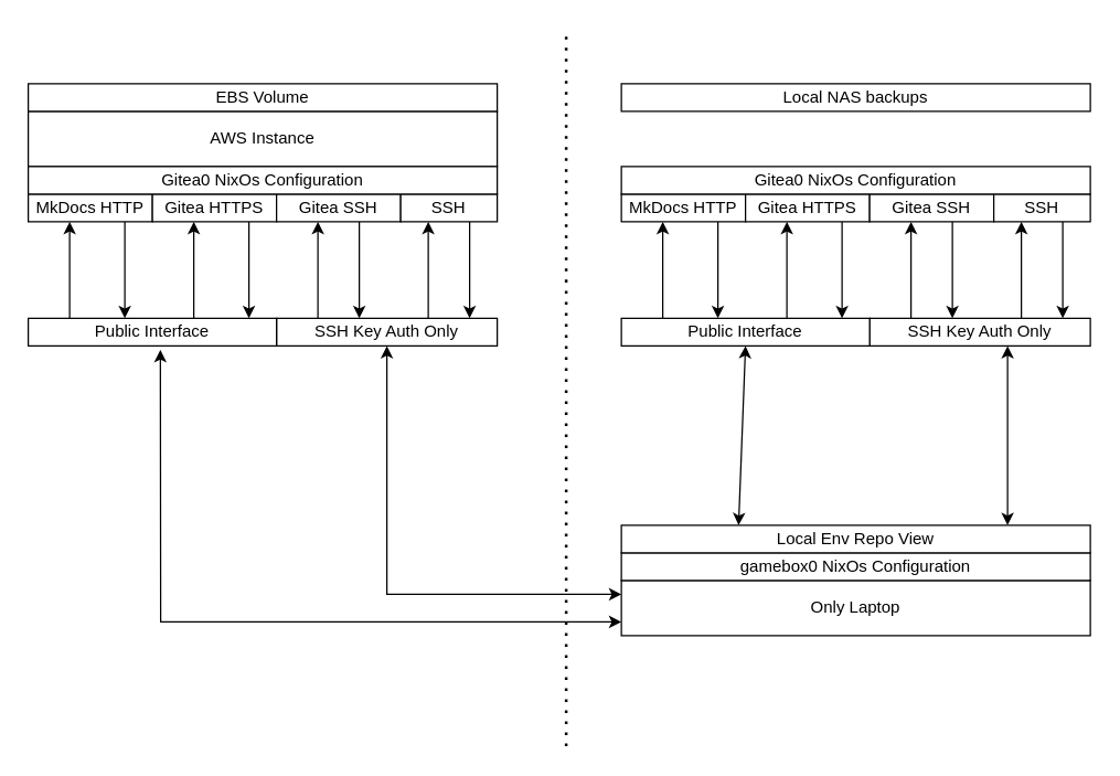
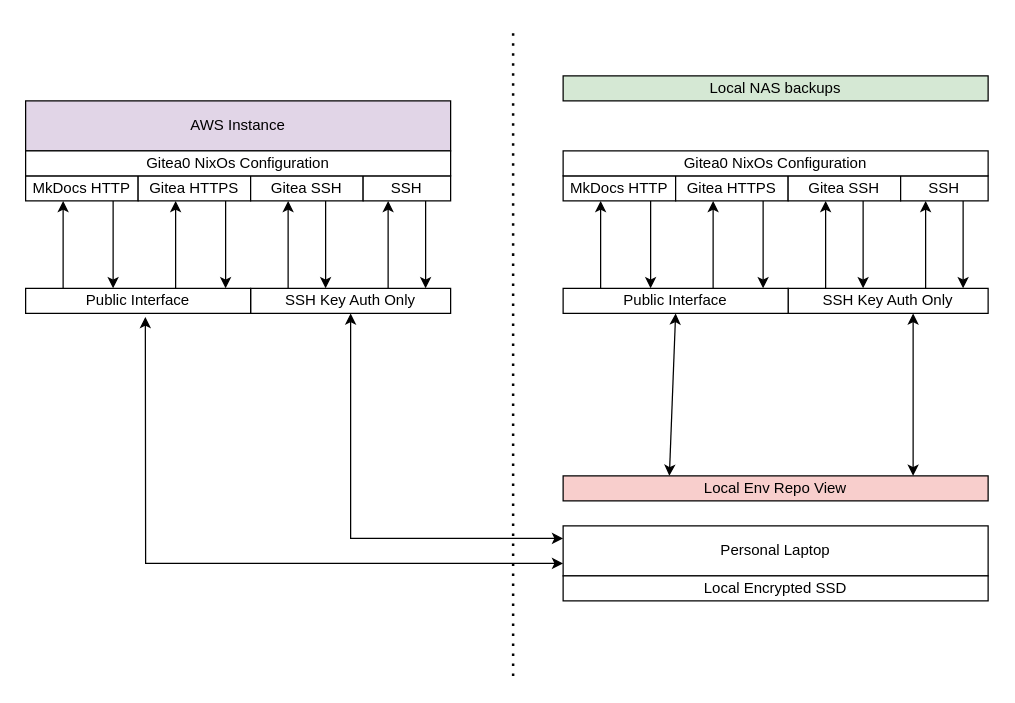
  <mxCell id="0" />
  <mxCell id="1" parent="0" />
- <mxCell id="2" value="AWS Instance" style="rounded=0;whiteSpace=wrap;html=1;" parent="1" vertex="1"><mxGeometry x="20" y="80" width="340" height="40" as="geometry" /></mxCell>
- <mxCell id="3" value="EBS Volume" style="rounded=0;whiteSpace=wrap;html=1;" vertex="1" parent="1"><mxGeometry x="20" y="60" width="340" height="20" as="geometry" /></mxCell>
+ <mxCell id="2" value="AWS Instance" style="rounded=0;whiteSpace=wrap;html=1;fillColor=#e1d5e7;" parent="1" vertex="1"><mxGeometry x="20" y="80" width="340" height="40" as="geometry" /></mxCell>
  <mxCell id="4" value="MkDocs HTTP" style="rounded=0;whiteSpace=wrap;html=1;" vertex="1" parent="1"><mxGeometry x="20" y="140" width="90" height="20" as="geometry" /></mxCell>
  <mxCell id="5" value="Gitea HTTPS" style="rounded=0;whiteSpace=wrap;html=1;" vertex="1" parent="1"><mxGeometry x="110" y="140" width="90" height="20" as="geometry" /></mxCell>
  <mxCell id="6" value="Gitea SSH" style="rounded=0;whiteSpace=wrap;html=1;" vertex="1" parent="1"><mxGeometry x="200" y="140" width="90" height="20" as="geometry" /></mxCell>
  <mxCell id="7" value="SSH" style="rounded=0;whiteSpace=wrap;html=1;" vertex="1" parent="1"><mxGeometry x="290" y="140" width="70" height="20" as="geometry" /></mxCell>
  <mxCell id="8" value="" style="endArrow=classic;html=1;rounded=0;entryX=0.5;entryY=1;entryDx=0;entryDy=0;" edge="1" parent="1"><mxGeometry width="50" height="50" relative="1" as="geometry"><mxPoint x="230" y="230" as="sourcePoint" /><mxPoint x="230" y="160" as="targetPoint" /></mxGeometry></mxCell>
  <mxCell id="9" value="" style="endArrow=classic;html=1;rounded=0;entryX=0.5;entryY=1;entryDx=0;entryDy=0;" edge="1" parent="1"><mxGeometry width="50" height="50" relative="1" as="geometry"><mxPoint x="310" y="230" as="sourcePoint" /><mxPoint x="310" y="160" as="targetPoint" /></mxGeometry></mxCell>
  <mxCell id="10" value="" style="endArrow=classic;html=1;rounded=0;" edge="1" parent="1"><mxGeometry width="50" height="50" relative="1" as="geometry"><mxPoint x="260" y="160" as="sourcePoint" /><mxPoint x="260" y="230" as="targetPoint" /></mxGeometry></mxCell>
  <mxCell id="11" value="" style="endArrow=classic;html=1;rounded=0;" edge="1" parent="1"><mxGeometry width="50" height="50" relative="1" as="geometry"><mxPoint x="340" y="160" as="sourcePoint" /><mxPoint x="340" y="230" as="targetPoint" /></mxGeometry></mxCell>
  <mxCell id="12" value="SSH Key Auth Only" style="rounded=0;whiteSpace=wrap;html=1;" vertex="1" parent="1"><mxGeometry x="200" y="230" width="160" height="20" as="geometry" /></mxCell>
  <mxCell id="13" value="Gitea0 NixOs Configuration" style="rounded=0;whiteSpace=wrap;html=1;" vertex="1" parent="1"><mxGeometry x="20" y="120" width="340" height="20" as="geometry" /></mxCell>
  <mxCell id="14" value="Public Interface" style="rounded=0;whiteSpace=wrap;html=1;" vertex="1" parent="1"><mxGeometry x="20" y="230" width="180" height="20" as="geometry" /></mxCell>
  <mxCell id="15" value="" style="endArrow=classic;html=1;rounded=0;entryX=0.5;entryY=1;entryDx=0;entryDy=0;" edge="1" parent="1"><mxGeometry width="50" height="50" relative="1" as="geometry"><mxPoint x="140" y="230" as="sourcePoint" /><mxPoint x="140" y="160" as="targetPoint" /></mxGeometry></mxCell>
  <mxCell id="16" value="" style="endArrow=classic;html=1;rounded=0;entryX=0.5;entryY=1;entryDx=0;entryDy=0;" edge="1" parent="1"><mxGeometry width="50" height="50" relative="1" as="geometry"><mxPoint x="50" y="230" as="sourcePoint" /><mxPoint x="50" y="160" as="targetPoint" /></mxGeometry></mxCell>
  <mxCell id="17" value="" style="endArrow=classic;html=1;rounded=0;" edge="1" parent="1"><mxGeometry width="50" height="50" relative="1" as="geometry"><mxPoint x="180" y="160" as="sourcePoint" /><mxPoint x="180" y="230" as="targetPoint" /></mxGeometry></mxCell>
  <mxCell id="18" value="" style="endArrow=classic;html=1;rounded=0;" edge="1" parent="1"><mxGeometry width="50" height="50" relative="1" as="geometry"><mxPoint x="90" y="160" as="sourcePoint" /><mxPoint x="90" y="230" as="targetPoint" /></mxGeometry></mxCell>
- <mxCell id="19" value="Local NAS backups" style="rounded=0;whiteSpace=wrap;html=1;" vertex="1" parent="1"><mxGeometry x="450" y="60" width="340" height="20" as="geometry" /></mxCell>
+ <mxCell id="19" value="Local NAS backups" style="rounded=0;whiteSpace=wrap;html=1;fillColor=#d5e8d4;" vertex="1" parent="1"><mxGeometry x="450" y="60" width="340" height="20" as="geometry" /></mxCell>
  <mxCell id="20" value="MkDocs HTTP" style="rounded=0;whiteSpace=wrap;html=1;" vertex="1" parent="1"><mxGeometry x="450" y="140" width="90" height="20" as="geometry" /></mxCell>
  <mxCell id="21" value="Gitea HTTPS" style="rounded=0;whiteSpace=wrap;html=1;" vertex="1" parent="1"><mxGeometry x="540" y="140" width="90" height="20" as="geometry" /></mxCell>
  <mxCell id="22" value="Gitea SSH" style="rounded=0;whiteSpace=wrap;html=1;" vertex="1" parent="1"><mxGeometry x="630" y="140" width="90" height="20" as="geometry" /></mxCell>
  <mxCell id="23" value="SSH" style="rounded=0;whiteSpace=wrap;html=1;" vertex="1" parent="1"><mxGeometry x="720" y="140" width="70" height="20" as="geometry" /></mxCell>
  <mxCell id="24" value="" style="endArrow=classic;html=1;rounded=0;entryX=0.5;entryY=1;entryDx=0;entryDy=0;" edge="1" parent="1"><mxGeometry width="50" height="50" relative="1" as="geometry"><mxPoint x="660" y="230" as="sourcePoint" /><mxPoint x="660" y="160" as="targetPoint" /></mxGeometry></mxCell>
  <mxCell id="25" value="" style="endArrow=classic;html=1;rounded=0;entryX=0.5;entryY=1;entryDx=0;entryDy=0;" edge="1" parent="1"><mxGeometry width="50" height="50" relative="1" as="geometry"><mxPoint x="740" y="230" as="sourcePoint" /><mxPoint x="740" y="160" as="targetPoint" /></mxGeometry></mxCell>
  <mxCell id="26" value="" style="endArrow=classic;html=1;rounded=0;" edge="1" parent="1"><mxGeometry width="50" height="50" relative="1" as="geometry"><mxPoint x="690" y="160" as="sourcePoint" /><mxPoint x="690" y="230" as="targetPoint" /></mxGeometry></mxCell>
  <mxCell id="27" value="" style="endArrow=classic;html=1;rounded=0;" edge="1" parent="1"><mxGeometry width="50" height="50" relative="1" as="geometry"><mxPoint x="770" y="160" as="sourcePoint" /><mxPoint x="770" y="230" as="targetPoint" /></mxGeometry></mxCell>
  <mxCell id="28" value="SSH Key Auth Only" style="rounded=0;whiteSpace=wrap;html=1;" vertex="1" parent="1"><mxGeometry x="630" y="230" width="160" height="20" as="geometry" /></mxCell>
  <mxCell id="29" value="Gitea0 NixOs Configuration" style="rounded=0;whiteSpace=wrap;html=1;" vertex="1" parent="1"><mxGeometry x="450" y="120" width="340" height="20" as="geometry" /></mxCell>
  <mxCell id="30" value="Public Interface" style="rounded=0;whiteSpace=wrap;html=1;" vertex="1" parent="1"><mxGeometry x="450" y="230" width="180" height="20" as="geometry" /></mxCell>
  <mxCell id="31" value="" style="endArrow=classic;html=1;rounded=0;entryX=0.5;entryY=1;entryDx=0;entryDy=0;" edge="1" parent="1"><mxGeometry width="50" height="50" relative="1" as="geometry"><mxPoint x="570" y="230" as="sourcePoint" /><mxPoint x="570" y="160" as="targetPoint" /></mxGeometry></mxCell>
  <mxCell id="32" value="" style="endArrow=classic;html=1;rounded=0;entryX=0.5;entryY=1;entryDx=0;entryDy=0;" edge="1" parent="1"><mxGeometry width="50" height="50" relative="1" as="geometry"><mxPoint x="480" y="230" as="sourcePoint" /><mxPoint x="480" y="160" as="targetPoint" /></mxGeometry></mxCell>
  <mxCell id="33" value="" style="endArrow=classic;html=1;rounded=0;" edge="1" parent="1"><mxGeometry width="50" height="50" relative="1" as="geometry"><mxPoint x="610" y="160" as="sourcePoint" /><mxPoint x="610" y="230" as="targetPoint" /></mxGeometry></mxCell>
  <mxCell id="34" value="" style="endArrow=classic;html=1;rounded=0;" edge="1" parent="1"><mxGeometry width="50" height="50" relative="1" as="geometry"><mxPoint x="520" y="160" as="sourcePoint" /><mxPoint x="520" y="230" as="targetPoint" /></mxGeometry></mxCell>
- <mxCell id="35" value="Only Laptop" style="rounded=0;whiteSpace=wrap;html=1;" vertex="1" parent="1"><mxGeometry x="450" y="420" width="340" height="40" as="geometry" /></mxCell>
+ <mxCell id="35" value="Personal Laptop" style="rounded=0;whiteSpace=wrap;html=1;" vertex="1" parent="1"><mxGeometry x="450" y="420" width="340" height="40" as="geometry" /></mxCell>
  <mxCell id="36" value="" style="endArrow=none;dashed=1;html=1;dashPattern=1 3;strokeWidth=2;rounded=0;" edge="1" parent="1"><mxGeometry width="50" height="50" relative="1" as="geometry"><mxPoint x="410" y="540" as="sourcePoint" /><mxPoint x="410" y="20" as="targetPoint" /></mxGeometry></mxCell>
- <mxCell id="38" value="gamebox0 NixOs Configuration" style="rounded=0;whiteSpace=wrap;html=1;" vertex="1" parent="1"><mxGeometry x="450" y="400" width="340" height="20" as="geometry" /></mxCell>
- <mxCell id="39" value="Local Env Repo View" style="rounded=0;whiteSpace=wrap;html=1;" vertex="1" parent="1"><mxGeometry x="450" y="380" width="340" height="20" as="geometry" /></mxCell>
+ <mxCell id="37" value="Local Encrypted SSD" style="rounded=0;whiteSpace=wrap;html=1;" vertex="1" parent="1"><mxGeometry x="450" y="460" width="340" height="20" as="geometry" /></mxCell>
+ <mxCell id="39" value="Local Env Repo View" style="rounded=0;whiteSpace=wrap;html=1;fillColor=#f8cecc;" vertex="1" parent="1"><mxGeometry x="450" y="380" width="340" height="20" as="geometry" /></mxCell>
  <mxCell id="40" value="" style="endArrow=classic;startArrow=classic;html=1;rounded=0;exitX=0.25;exitY=0;exitDx=0;exitDy=0;entryX=0.5;entryY=1;entryDx=0;entryDy=0;" edge="1" parent="1" source="39" target="30"><mxGeometry width="50" height="50" relative="1" as="geometry"><mxPoint x="460" y="300" as="sourcePoint" /><mxPoint x="510" y="250" as="targetPoint" /></mxGeometry></mxCell>
  <mxCell id="41" value="" style="endArrow=classic;startArrow=classic;html=1;rounded=0;exitX=0.176;exitY=0;exitDx=0;exitDy=0;exitPerimeter=0;" edge="1" parent="1"><mxGeometry width="50" height="50" relative="1" as="geometry"><mxPoint x="730" y="380" as="sourcePoint" /><mxPoint x="730" y="250" as="targetPoint" /></mxGeometry></mxCell>
  <mxCell id="42" value="" style="endArrow=classic;startArrow=classic;html=1;rounded=0;exitX=0.5;exitY=1;exitDx=0;exitDy=0;entryX=0;entryY=0.25;entryDx=0;entryDy=0;" edge="1" parent="1" source="12" target="35"><mxGeometry width="50" height="50" relative="1" as="geometry"><mxPoint x="290" y="270" as="sourcePoint" /><mxPoint x="730" y="380" as="targetPoint" /><Array as="points"><mxPoint x="280" y="430" /></Array></mxGeometry></mxCell>
  <mxCell id="43" value="" style="endArrow=classic;startArrow=classic;html=1;rounded=0;entryX=0.532;entryY=1.142;entryDx=0;entryDy=0;entryPerimeter=0;exitX=0;exitY=0.75;exitDx=0;exitDy=0;" edge="1" parent="1" source="35" target="14"><mxGeometry width="50" height="50" relative="1" as="geometry"><mxPoint x="510" y="380" as="sourcePoint" /><mxPoint x="510" y="250" as="targetPoint" /><Array as="points"><mxPoint x="116" y="450" /></Array></mxGeometry></mxCell>
